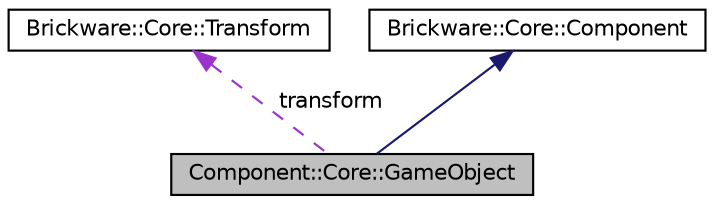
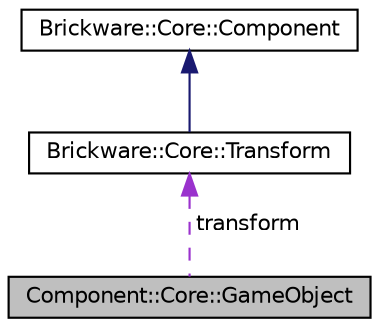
  digraph {
    node [color=black fillcolor=white fontname=Helvetica fontsize=10 shape=record style=filled]
    edge [dir=back fontname=Helvetica fontsize=10 labelfontname=Helvetica labelfontsize=10]
    n1 [fillcolor=grey75 fontcolor=black height=0.2 label="Component::Core::GameObject" width=0.4]
    n2 [height=0.2 label="Brickware::Core::Transform" width=0.4]
    n3 [height=0.2 label="Brickware::Core::Component" width=0.4]
    n2 -> n1 [color=darkorchid3 label=" transform" style=dashed]
-   n3 -> n1 [color=midnightblue style=solid]
+   n3 -> n2 [color=midnightblue style=solid]
  }
